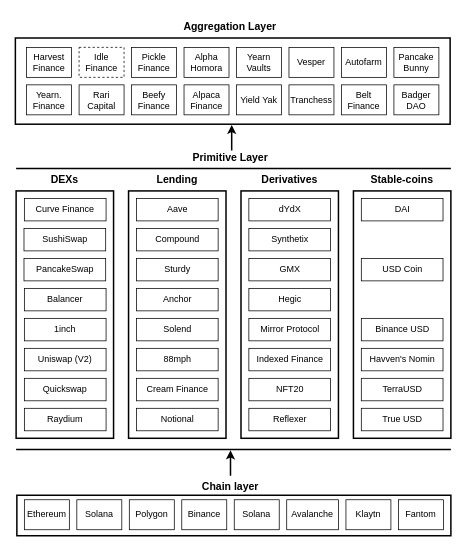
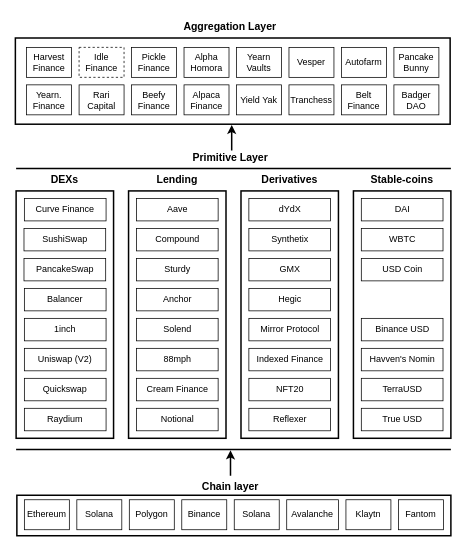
  <mxCell id="0" />
  <mxCell id="1" parent="0" />
  <mxCell id="2" value="" style="rounded=0;whiteSpace=wrap;html=1;strokeWidth=2;" parent="1" vertex="1"><mxGeometry x="22" y="660" width="579" height="54" as="geometry" /></mxCell>
  <mxCell id="3" value="" style="rounded=0;whiteSpace=wrap;html=1;strokeWidth=2;" parent="1" vertex="1"><mxGeometry x="21" y="254" width="130" height="330" as="geometry" /></mxCell>
  <mxCell id="4" value="" style="rounded=0;whiteSpace=wrap;html=1;strokeWidth=2;" parent="1" vertex="1"><mxGeometry x="171" y="254" width="130" height="330" as="geometry" /></mxCell>
  <mxCell id="5" value="" style="rounded=0;whiteSpace=wrap;html=1;strokeWidth=2;" parent="1" vertex="1"><mxGeometry x="321" y="254" width="130" height="330" as="geometry" /></mxCell>
  <mxCell id="6" value="" style="rounded=0;whiteSpace=wrap;html=1;strokeWidth=2;" parent="1" vertex="1"><mxGeometry x="471" y="254" width="130" height="330" as="geometry" /></mxCell>
  <mxCell id="7" value="Ethereum" style="rounded=0;whiteSpace=wrap;html=1;" parent="1" vertex="1"><mxGeometry x="32" y="666" width="60" height="40" as="geometry" /></mxCell>
  <mxCell id="8" value="" style="rounded=0;whiteSpace=wrap;html=1;strokeWidth=2;" parent="1" vertex="1"><mxGeometry x="20" y="50" width="580" height="115" as="geometry" /></mxCell>
  <mxCell id="9" value="" style="line;strokeWidth=2;html=1;" parent="1" vertex="1"><mxGeometry x="21" y="594" width="580" height="10" as="geometry" /></mxCell>
  <mxCell id="10" value="" style="line;strokeWidth=2;html=1;" parent="1" vertex="1"><mxGeometry x="21" y="219" width="580" height="10" as="geometry" /></mxCell>
  <mxCell id="11" value="Solana" style="rounded=0;whiteSpace=wrap;html=1;" parent="1" vertex="1"><mxGeometry x="102" y="666" width="60" height="40" as="geometry" /></mxCell>
  <mxCell id="12" value="Polygon" style="rounded=0;whiteSpace=wrap;html=1;" parent="1" vertex="1"><mxGeometry x="172" y="666" width="60" height="40" as="geometry" /></mxCell>
  <mxCell id="13" value="Binance" style="rounded=0;whiteSpace=wrap;html=1;" parent="1" vertex="1"><mxGeometry x="242" y="666" width="60" height="40" as="geometry" /></mxCell>
  <mxCell id="14" value="Solana" style="rounded=0;whiteSpace=wrap;html=1;" parent="1" vertex="1"><mxGeometry x="312" y="666" width="60" height="40" as="geometry" /></mxCell>
  <mxCell id="15" value="Avalanche" style="rounded=0;whiteSpace=wrap;html=1;" parent="1" vertex="1"><mxGeometry x="382" y="666" width="69" height="40" as="geometry" /></mxCell>
  <mxCell id="16" value="Klaytn" style="rounded=0;whiteSpace=wrap;html=1;" parent="1" vertex="1"><mxGeometry x="461" y="666" width="60" height="40" as="geometry" /></mxCell>
  <mxCell id="17" value="Fantom" style="rounded=0;whiteSpace=wrap;html=1;" parent="1" vertex="1"><mxGeometry x="531" y="666" width="60" height="40" as="geometry" /></mxCell>
  <mxCell id="18" value="&lt;b&gt;&lt;font style=&quot;font-size: 14px;&quot;&gt;Chain layer&lt;/font&gt;&lt;/b&gt;" style="text;html=1;strokeColor=none;fillColor=none;align=center;verticalAlign=middle;whiteSpace=wrap;rounded=0;" parent="1" vertex="1"><mxGeometry x="257" y="634" width="100" height="30" as="geometry" /></mxCell>
  <mxCell id="19" value="&lt;span style=&quot;font-size: 14px;&quot;&gt;&lt;b&gt;DEXs&lt;/b&gt;&lt;/span&gt;" style="text;html=1;strokeColor=none;fillColor=none;align=center;verticalAlign=middle;whiteSpace=wrap;rounded=0;" parent="1" vertex="1"><mxGeometry x="36" y="224" width="100" height="30" as="geometry" /></mxCell>
  <mxCell id="20" value="&lt;span style=&quot;font-size: 14px;&quot;&gt;&lt;b&gt;Stable-coins&lt;/b&gt;&lt;/span&gt;" style="text;html=1;strokeColor=none;fillColor=none;align=center;verticalAlign=middle;whiteSpace=wrap;rounded=0;" parent="1" vertex="1"><mxGeometry x="486" y="224" width="100" height="30" as="geometry" /></mxCell>
  <mxCell id="21" value="&lt;span style=&quot;font-size: 14px;&quot;&gt;&lt;b&gt;Derivatives&lt;/b&gt;&lt;/span&gt;" style="text;html=1;strokeColor=none;fillColor=none;align=center;verticalAlign=middle;whiteSpace=wrap;rounded=0;" parent="1" vertex="1"><mxGeometry x="336" y="224" width="100" height="30" as="geometry" /></mxCell>
  <mxCell id="22" value="&lt;span style=&quot;font-size: 14px;&quot;&gt;&lt;b&gt;Lending&lt;/b&gt;&lt;/span&gt;" style="text;html=1;strokeColor=none;fillColor=none;align=center;verticalAlign=middle;whiteSpace=wrap;rounded=0;" parent="1" vertex="1"><mxGeometry x="186" y="224" width="100" height="30" as="geometry" /></mxCell>
  <mxCell id="23" value="Curve Finance" style="rounded=0;whiteSpace=wrap;html=1;" parent="1" vertex="1"><mxGeometry x="32" y="264" width="109" height="30" as="geometry" /></mxCell>
  <mxCell id="24" value="SushiSwap" style="rounded=0;whiteSpace=wrap;html=1;" parent="1" vertex="1"><mxGeometry x="31.5" y="304" width="109" height="30" as="geometry" /></mxCell>
  <mxCell id="25" value="PancakeSwap" style="rounded=0;whiteSpace=wrap;html=1;" parent="1" vertex="1"><mxGeometry x="31.5" y="344" width="109" height="30" as="geometry" /></mxCell>
  <mxCell id="26" value="Balancer" style="rounded=0;whiteSpace=wrap;html=1;" parent="1" vertex="1"><mxGeometry x="32" y="384" width="109" height="30" as="geometry" /></mxCell>
  <mxCell id="27" value="1inch" style="rounded=0;whiteSpace=wrap;html=1;" parent="1" vertex="1"><mxGeometry x="32" y="424" width="109" height="30" as="geometry" /></mxCell>
  <mxCell id="28" value="Uniswap (V2)" style="rounded=0;whiteSpace=wrap;html=1;" parent="1" vertex="1"><mxGeometry x="32" y="464" width="109" height="30" as="geometry" /></mxCell>
  <mxCell id="29" value="Raydium" style="rounded=0;whiteSpace=wrap;html=1;" parent="1" vertex="1"><mxGeometry x="32" y="544" width="109" height="30" as="geometry" /></mxCell>
  <mxCell id="30" value="Quickswap" style="rounded=0;whiteSpace=wrap;html=1;" parent="1" vertex="1"><mxGeometry x="32" y="504" width="109" height="30" as="geometry" /></mxCell>
  <mxCell id="31" value="Anchor" style="rounded=0;whiteSpace=wrap;html=1;" parent="1" vertex="1"><mxGeometry x="181.5" y="384" width="109" height="30" as="geometry" /></mxCell>
  <mxCell id="32" value="Sturdy" style="rounded=0;whiteSpace=wrap;html=1;" parent="1" vertex="1"><mxGeometry x="181.5" y="344" width="109" height="30" as="geometry" /></mxCell>
  <mxCell id="33" value="Compound" style="rounded=0;whiteSpace=wrap;html=1;" parent="1" vertex="1"><mxGeometry x="181.5" y="304" width="109" height="30" as="geometry" /></mxCell>
  <mxCell id="34" value="Aave" style="rounded=0;whiteSpace=wrap;html=1;" parent="1" vertex="1"><mxGeometry x="181.5" y="264" width="109" height="30" as="geometry" /></mxCell>
  <mxCell id="35" value="Notional" style="rounded=0;whiteSpace=wrap;html=1;" parent="1" vertex="1"><mxGeometry x="181.5" y="544" width="109" height="30" as="geometry" /></mxCell>
  <mxCell id="36" value="Cream Finance" style="rounded=0;whiteSpace=wrap;html=1;" parent="1" vertex="1"><mxGeometry x="181.5" y="504" width="109" height="30" as="geometry" /></mxCell>
  <mxCell id="37" value="88mph" style="rounded=0;whiteSpace=wrap;html=1;" parent="1" vertex="1"><mxGeometry x="181.5" y="464" width="109" height="30" as="geometry" /></mxCell>
  <mxCell id="38" value="Solend" style="rounded=0;whiteSpace=wrap;html=1;" parent="1" vertex="1"><mxGeometry x="181.5" y="424" width="109" height="30" as="geometry" /></mxCell>
  <mxCell id="39" value="Hegic" style="rounded=0;whiteSpace=wrap;html=1;" parent="1" vertex="1"><mxGeometry x="331.5" y="384" width="109" height="30" as="geometry" /></mxCell>
  <mxCell id="40" value="GMX" style="rounded=0;whiteSpace=wrap;html=1;" parent="1" vertex="1"><mxGeometry x="331.5" y="344" width="109" height="30" as="geometry" /></mxCell>
  <mxCell id="41" value="Synthetix" style="rounded=0;whiteSpace=wrap;html=1;" parent="1" vertex="1"><mxGeometry x="331.5" y="304" width="109" height="30" as="geometry" /></mxCell>
  <mxCell id="42" value="dYdX" style="rounded=0;whiteSpace=wrap;html=1;" parent="1" vertex="1"><mxGeometry x="331.5" y="264" width="109" height="30" as="geometry" /></mxCell>
  <mxCell id="43" value="Reflexer" style="rounded=0;whiteSpace=wrap;html=1;" parent="1" vertex="1"><mxGeometry x="331.5" y="544" width="109" height="30" as="geometry" /></mxCell>
  <mxCell id="44" value="NFT20" style="rounded=0;whiteSpace=wrap;html=1;" parent="1" vertex="1"><mxGeometry x="331.5" y="504" width="109" height="30" as="geometry" /></mxCell>
  <mxCell id="45" value="Indexed Finance" style="rounded=0;whiteSpace=wrap;html=1;" parent="1" vertex="1"><mxGeometry x="331.5" y="464" width="109" height="30" as="geometry" /></mxCell>
  <mxCell id="46" value="Mirror Protocol" style="rounded=0;whiteSpace=wrap;html=1;" parent="1" vertex="1"><mxGeometry x="331.5" y="424" width="109" height="30" as="geometry" /></mxCell>
  <mxCell id="47" value="USD Coin" style="rounded=0;whiteSpace=wrap;html=1;" parent="1" vertex="1"><mxGeometry x="481.5" y="344" width="109" height="30" as="geometry" /></mxCell>
+ <mxCell id="48" value="WBTC" style="rounded=0;whiteSpace=wrap;html=1;" parent="1" vertex="1"><mxGeometry x="481.5" y="304" width="109" height="30" as="geometry" /></mxCell>
  <mxCell id="49" value="DAI" style="rounded=0;whiteSpace=wrap;html=1;" parent="1" vertex="1"><mxGeometry x="481.5" y="264" width="109" height="30" as="geometry" /></mxCell>
  <mxCell id="50" value="True USD" style="rounded=0;whiteSpace=wrap;html=1;" parent="1" vertex="1"><mxGeometry x="481.5" y="544" width="109" height="30" as="geometry" /></mxCell>
  <mxCell id="51" value="TerraUSD" style="rounded=0;whiteSpace=wrap;html=1;" parent="1" vertex="1"><mxGeometry x="481.5" y="504" width="109" height="30" as="geometry" /></mxCell>
  <mxCell id="52" value="Havven's Nomin" style="rounded=0;whiteSpace=wrap;html=1;" parent="1" vertex="1"><mxGeometry x="481.5" y="464" width="109" height="30" as="geometry" /></mxCell>
  <mxCell id="53" value="Binance USD" style="rounded=0;whiteSpace=wrap;html=1;" parent="1" vertex="1"><mxGeometry x="481.5" y="424" width="109" height="30" as="geometry" /></mxCell>
  <mxCell id="54" value="Harvest Finance" style="rounded=0;whiteSpace=wrap;html=1;" parent="1" vertex="1"><mxGeometry x="35" y="62.5" width="60" height="40" as="geometry" /></mxCell>
  <mxCell id="55" value="Idle Finance" style="rounded=0;whiteSpace=wrap;html=1;dashed=1;" parent="1" vertex="1"><mxGeometry x="105" y="62.5" width="60" height="40" as="geometry" /></mxCell>
  <mxCell id="56" value="Pickle Finance" style="rounded=0;whiteSpace=wrap;html=1;" parent="1" vertex="1"><mxGeometry x="175" y="62.5" width="60" height="40" as="geometry" /></mxCell>
  <mxCell id="57" value="Alpha Homora" style="rounded=0;whiteSpace=wrap;html=1;" parent="1" vertex="1"><mxGeometry x="245" y="62.5" width="60" height="40" as="geometry" /></mxCell>
  <mxCell id="58" value="Yearn Vaults" style="rounded=0;whiteSpace=wrap;html=1;" parent="1" vertex="1"><mxGeometry x="315" y="62.5" width="60" height="40" as="geometry" /></mxCell>
  <mxCell id="59" value="Vesper" style="rounded=0;whiteSpace=wrap;html=1;" parent="1" vertex="1"><mxGeometry x="385" y="62.5" width="60" height="40" as="geometry" /></mxCell>
  <mxCell id="60" value="Autofarm" style="rounded=0;whiteSpace=wrap;html=1;" parent="1" vertex="1"><mxGeometry x="455" y="62.5" width="60" height="40" as="geometry" /></mxCell>
  <mxCell id="61" value="Pancake Bunny" style="rounded=0;whiteSpace=wrap;html=1;" parent="1" vertex="1"><mxGeometry x="525" y="62.5" width="60" height="40" as="geometry" /></mxCell>
  <mxCell id="62" value="Yearn. Finance" style="rounded=0;whiteSpace=wrap;html=1;" parent="1" vertex="1"><mxGeometry x="35" y="112.5" width="60" height="40" as="geometry" /></mxCell>
  <mxCell id="63" value="Rari Capital" style="rounded=0;whiteSpace=wrap;html=1;" parent="1" vertex="1"><mxGeometry x="105" y="112.5" width="60" height="40" as="geometry" /></mxCell>
  <mxCell id="64" value="Beefy Finance" style="rounded=0;whiteSpace=wrap;html=1;" parent="1" vertex="1"><mxGeometry x="175" y="112.5" width="60" height="40" as="geometry" /></mxCell>
  <mxCell id="65" value="Alpaca Finance" style="rounded=0;whiteSpace=wrap;html=1;" parent="1" vertex="1"><mxGeometry x="245" y="112.5" width="60" height="40" as="geometry" /></mxCell>
  <mxCell id="66" value="Yield Yak" style="rounded=0;whiteSpace=wrap;html=1;" parent="1" vertex="1"><mxGeometry x="315" y="112.5" width="60" height="40" as="geometry" /></mxCell>
  <mxCell id="67" value="Tranchess" style="rounded=0;whiteSpace=wrap;html=1;" parent="1" vertex="1"><mxGeometry x="385" y="112.5" width="60" height="40" as="geometry" /></mxCell>
  <mxCell id="68" value="Belt Finance" style="rounded=0;whiteSpace=wrap;html=1;" parent="1" vertex="1"><mxGeometry x="455" y="112.5" width="60" height="40" as="geometry" /></mxCell>
  <mxCell id="69" value="Badger DAO" style="rounded=0;whiteSpace=wrap;html=1;" parent="1" vertex="1"><mxGeometry x="525" y="112.5" width="60" height="40" as="geometry" /></mxCell>
  <mxCell id="70" value="&lt;span style=&quot;font-size: 14px;&quot;&gt;&lt;b&gt;Aggregation Layer&lt;/b&gt;&lt;/span&gt;" style="text;html=1;strokeColor=none;fillColor=none;align=center;verticalAlign=middle;whiteSpace=wrap;rounded=0;" parent="1" vertex="1"><mxGeometry x="208.5" y="20" width="195" height="30" as="geometry" /></mxCell>
  <mxCell id="71" value="&lt;span style=&quot;font-size: 14px;&quot;&gt;&lt;b&gt;Primitive Layer&lt;/b&gt;&lt;/span&gt;" style="text;html=1;strokeColor=none;fillColor=none;align=center;verticalAlign=middle;whiteSpace=wrap;rounded=0;" parent="1" vertex="1"><mxGeometry x="240" y="194" width="134" height="30" as="geometry" /></mxCell>
  <mxCell id="72" value="" style="endArrow=classic;html=1;rounded=0;fontSize=14;strokeWidth=2;exitX=0.5;exitY=0;exitDx=0;exitDy=0;" parent="1" source="18" edge="1"><mxGeometry width="50" height="50" relative="1" as="geometry"><mxPoint x="305.3" y="632.35" as="sourcePoint" /><mxPoint x="307.05" y="600" as="targetPoint" /></mxGeometry></mxCell>
  <mxCell id="73" value="" style="endArrow=classic;html=1;rounded=0;fontSize=14;strokeWidth=2;exitX=0.5;exitY=0;exitDx=0;exitDy=0;" parent="1" edge="1"><mxGeometry width="50" height="50" relative="1" as="geometry"><mxPoint x="308.56" y="200" as="sourcePoint" /><mxPoint x="308.61" y="166" as="targetPoint" /></mxGeometry></mxCell>
